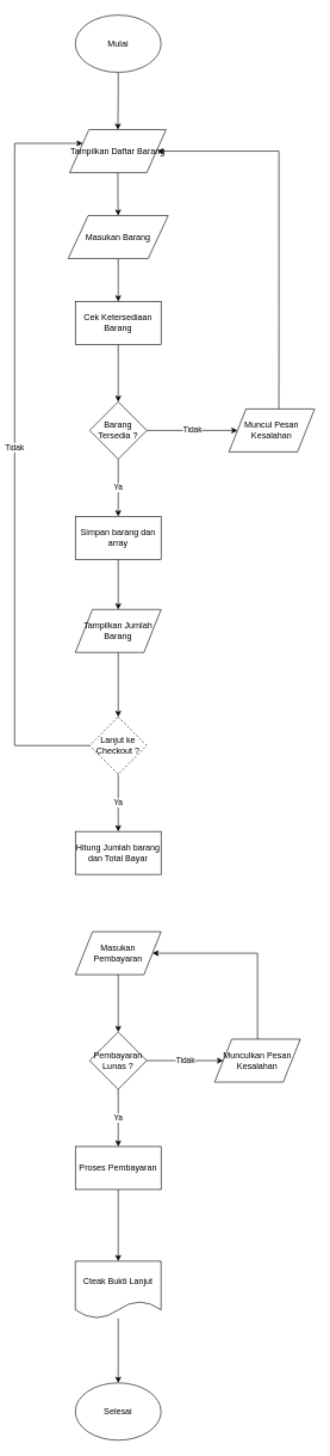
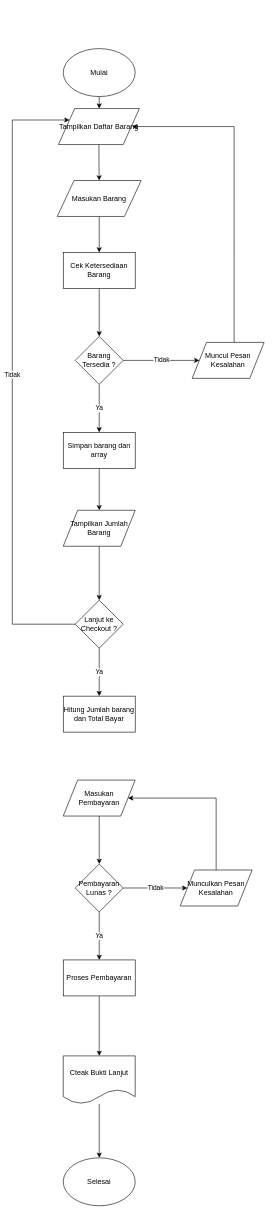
  <mxCell id="0" />
  <mxCell id="1" parent="0" />
  <mxCell id="2" style="edgeStyle=orthogonalEdgeStyle;rounded=0;orthogonalLoop=1;jettySize=auto;html=1;entryX=0.5;entryY=0;entryDx=0;entryDy=0;" parent="1" source="3" target="5" edge="1"><mxGeometry relative="1" as="geometry" /></mxCell>
- <mxCell id="3" value="Mulai" style="ellipse;whiteSpace=wrap;html=1;" parent="1" vertex="1"><mxGeometry x="105" y="20" width="120" height="80" as="geometry" /></mxCell>
+ <mxCell id="3" value="Mulai" style="ellipse;whiteSpace=wrap;html=1;" parent="1" vertex="1"><mxGeometry x="105" y="80" width="120" height="80" as="geometry" /></mxCell>
  <mxCell id="4" style="edgeStyle=orthogonalEdgeStyle;rounded=0;orthogonalLoop=1;jettySize=auto;html=1;" parent="1" source="5" target="7" edge="1"><mxGeometry relative="1" as="geometry" /></mxCell>
  <mxCell id="5" value="Tampilkan Daftar Barang" style="shape=parallelogram;perimeter=parallelogramPerimeter;whiteSpace=wrap;html=1;" parent="1" vertex="1"><mxGeometry x="97" y="180" width="135" height="60" as="geometry" /></mxCell>
  <mxCell id="6" style="edgeStyle=orthogonalEdgeStyle;rounded=0;orthogonalLoop=1;jettySize=auto;html=1;entryX=0.5;entryY=0;entryDx=0;entryDy=0;" parent="1" source="7" target="9" edge="1"><mxGeometry relative="1" as="geometry" /></mxCell>
  <mxCell id="7" value="Masukan Barang" style="shape=parallelogram;perimeter=parallelogramPerimeter;whiteSpace=wrap;html=1;" parent="1" vertex="1"><mxGeometry x="95" y="300" width="140" height="60" as="geometry" /></mxCell>
  <mxCell id="8" style="edgeStyle=orthogonalEdgeStyle;rounded=0;orthogonalLoop=1;jettySize=auto;html=1;" parent="1" source="9" target="12" edge="1"><mxGeometry relative="1" as="geometry" /></mxCell>
  <mxCell id="9" value="Cek Ketersediaan Barang" style="rounded=0;whiteSpace=wrap;html=1;" parent="1" vertex="1"><mxGeometry x="105" y="420" width="120" height="60" as="geometry" /></mxCell>
  <mxCell id="10" value="Tidak" style="edgeStyle=orthogonalEdgeStyle;rounded=0;orthogonalLoop=1;jettySize=auto;html=1;" parent="1" source="12" target="14" edge="1"><mxGeometry relative="1" as="geometry" /></mxCell>
  <mxCell id="11" value="Ya" style="edgeStyle=orthogonalEdgeStyle;rounded=0;orthogonalLoop=1;jettySize=auto;html=1;" parent="1" source="12" target="16" edge="1"><mxGeometry relative="1" as="geometry" /></mxCell>
  <mxCell id="12" value="Barang Tersedia ?" style="rhombus;whiteSpace=wrap;html=1;" parent="1" vertex="1"><mxGeometry x="125" y="560" width="80" height="80" as="geometry" /></mxCell>
  <mxCell id="13" style="edgeStyle=orthogonalEdgeStyle;rounded=0;orthogonalLoop=1;jettySize=auto;html=1;exitX=0.583;exitY=0;exitDx=0;exitDy=0;exitPerimeter=0;" parent="1" source="14" edge="1"><mxGeometry relative="1" as="geometry"><mxPoint x="220" y="210" as="targetPoint" /><Array as="points"><mxPoint x="390" y="210" /></Array></mxGeometry></mxCell>
  <mxCell id="14" value="Muncul Pesan Kesalahan" style="shape=parallelogram;perimeter=parallelogramPerimeter;whiteSpace=wrap;html=1;" parent="1" vertex="1"><mxGeometry x="320" y="570" width="120" height="60" as="geometry" /></mxCell>
  <mxCell id="15" style="edgeStyle=orthogonalEdgeStyle;rounded=0;orthogonalLoop=1;jettySize=auto;html=1;entryX=0.5;entryY=0;entryDx=0;entryDy=0;" parent="1" source="16" target="18" edge="1"><mxGeometry relative="1" as="geometry" /></mxCell>
  <mxCell id="16" value="Simpan barang dan array" style="rounded=0;whiteSpace=wrap;html=1;" parent="1" vertex="1"><mxGeometry x="105" y="720" width="120" height="60" as="geometry" /></mxCell>
  <mxCell id="17" style="edgeStyle=orthogonalEdgeStyle;rounded=0;orthogonalLoop=1;jettySize=auto;html=1;entryX=0.5;entryY=0;entryDx=0;entryDy=0;" parent="1" source="18" target="21" edge="1"><mxGeometry relative="1" as="geometry" /></mxCell>
  <mxCell id="18" value="Tampilkan Jumlah Barang" style="shape=parallelogram;perimeter=parallelogramPerimeter;whiteSpace=wrap;html=1;" parent="1" vertex="1"><mxGeometry x="105" y="850" width="120" height="60" as="geometry" /></mxCell>
  <mxCell id="19" value="Tidak" style="edgeStyle=orthogonalEdgeStyle;rounded=0;orthogonalLoop=1;jettySize=auto;html=1;entryX=0;entryY=0.25;entryDx=0;entryDy=0;" parent="1" source="21" target="5" edge="1"><mxGeometry relative="1" as="geometry"><Array as="points"><mxPoint x="20" y="1040" /><mxPoint x="20" y="199" /></Array></mxGeometry></mxCell>
  <mxCell id="20" value="Ya" style="edgeStyle=orthogonalEdgeStyle;rounded=0;orthogonalLoop=1;jettySize=auto;html=1;" parent="1" source="21" target="22" edge="1"><mxGeometry relative="1" as="geometry" /></mxCell>
- <mxCell id="21" value="Lanjut ke Checkout ?" style="rhombus;whiteSpace=wrap;html=1;dashed=1;" parent="1" vertex="1"><mxGeometry x="125" y="1000" width="80" height="80" as="geometry" /></mxCell>
+ <mxCell id="21" value="Lanjut ke Checkout ?" style="rhombus;whiteSpace=wrap;html=1;" parent="1" vertex="1"><mxGeometry x="125" y="1000" width="80" height="80" as="geometry" /></mxCell>
  <mxCell id="22" value="Hitung Jumlah barang dan Total Bayar" style="rounded=0;whiteSpace=wrap;html=1;" parent="1" vertex="1"><mxGeometry x="105" y="1160" width="120" height="60" as="geometry" /></mxCell>
  <mxCell id="23" style="edgeStyle=orthogonalEdgeStyle;rounded=0;orthogonalLoop=1;jettySize=auto;html=1;" parent="1" source="24" target="27" edge="1"><mxGeometry relative="1" as="geometry" /></mxCell>
  <mxCell id="24" value="Masukan Pembayaran" style="shape=parallelogram;perimeter=parallelogramPerimeter;whiteSpace=wrap;html=1;" parent="1" vertex="1"><mxGeometry x="105" y="1300" width="120" height="60" as="geometry" /></mxCell>
  <mxCell id="25" value="Tidak" style="edgeStyle=orthogonalEdgeStyle;rounded=0;orthogonalLoop=1;jettySize=auto;html=1;entryX=0;entryY=0.5;entryDx=0;entryDy=0;" parent="1" source="27" target="29" edge="1"><mxGeometry relative="1" as="geometry" /></mxCell>
  <mxCell id="26" value="Ya" style="edgeStyle=orthogonalEdgeStyle;rounded=0;orthogonalLoop=1;jettySize=auto;html=1;" parent="1" source="27" target="31" edge="1"><mxGeometry relative="1" as="geometry" /></mxCell>
  <mxCell id="27" value="Pembayaran Lunas ?" style="rhombus;whiteSpace=wrap;html=1;" parent="1" vertex="1"><mxGeometry x="125" y="1440" width="80" height="80" as="geometry" /></mxCell>
  <mxCell id="28" style="edgeStyle=orthogonalEdgeStyle;rounded=0;orthogonalLoop=1;jettySize=auto;html=1;entryX=1;entryY=0.5;entryDx=0;entryDy=0;" parent="1" source="29" target="24" edge="1"><mxGeometry relative="1" as="geometry"><Array as="points"><mxPoint x="360" y="1330" /></Array></mxGeometry></mxCell>
  <mxCell id="29" value="Munculkan Pesan Kesalahan" style="shape=parallelogram;perimeter=parallelogramPerimeter;whiteSpace=wrap;html=1;" parent="1" vertex="1"><mxGeometry x="300" y="1450" width="120" height="60" as="geometry" /></mxCell>
  <mxCell id="30" style="edgeStyle=orthogonalEdgeStyle;rounded=0;orthogonalLoop=1;jettySize=auto;html=1;" parent="1" source="31" target="33" edge="1"><mxGeometry relative="1" as="geometry" /></mxCell>
  <mxCell id="31" value="Proses Pembayaran" style="rounded=0;whiteSpace=wrap;html=1;" parent="1" vertex="1"><mxGeometry x="105" y="1600" width="120" height="60" as="geometry" /></mxCell>
  <mxCell id="32" style="edgeStyle=orthogonalEdgeStyle;rounded=0;orthogonalLoop=1;jettySize=auto;html=1;" parent="1" source="33" target="34" edge="1"><mxGeometry relative="1" as="geometry" /></mxCell>
  <mxCell id="33" value="Cteak Bukti Lanjut" style="shape=document;whiteSpace=wrap;html=1;boundedLbl=1;" parent="1" vertex="1"><mxGeometry x="105" y="1760" width="120" height="80" as="geometry" /></mxCell>
  <mxCell id="34" value="Selesai" style="ellipse;whiteSpace=wrap;html=1;" parent="1" vertex="1"><mxGeometry x="105" y="1930" width="120" height="80" as="geometry" /></mxCell>
